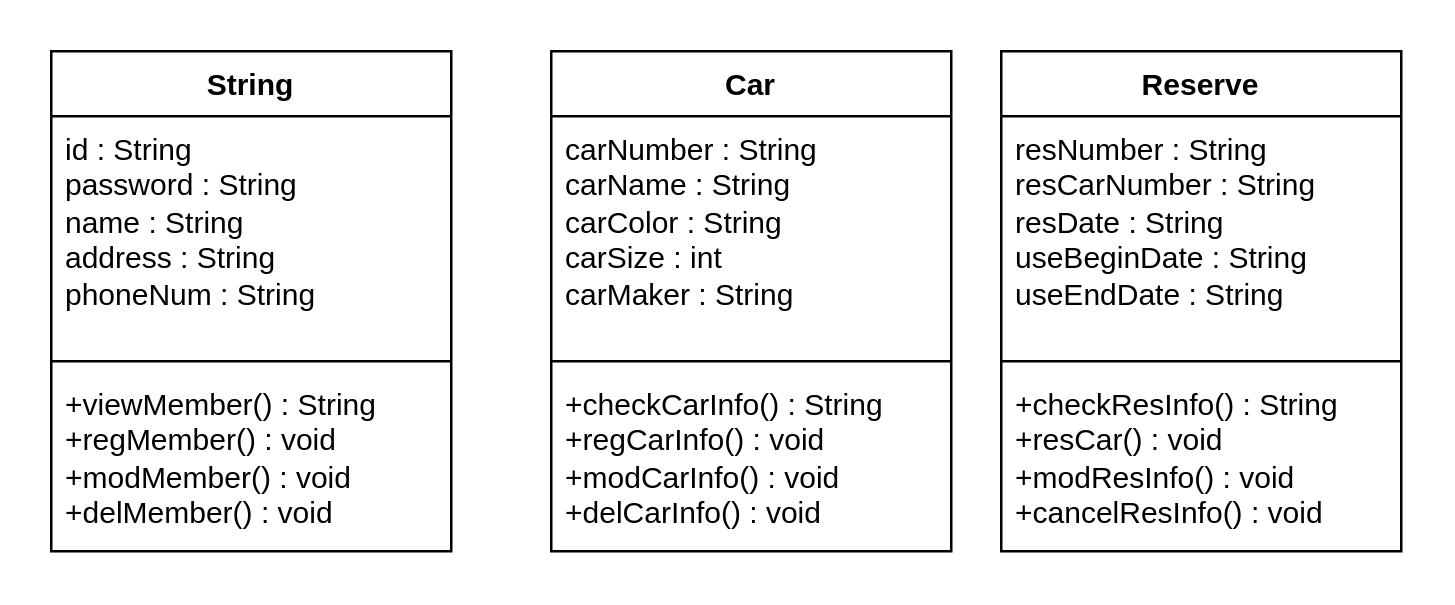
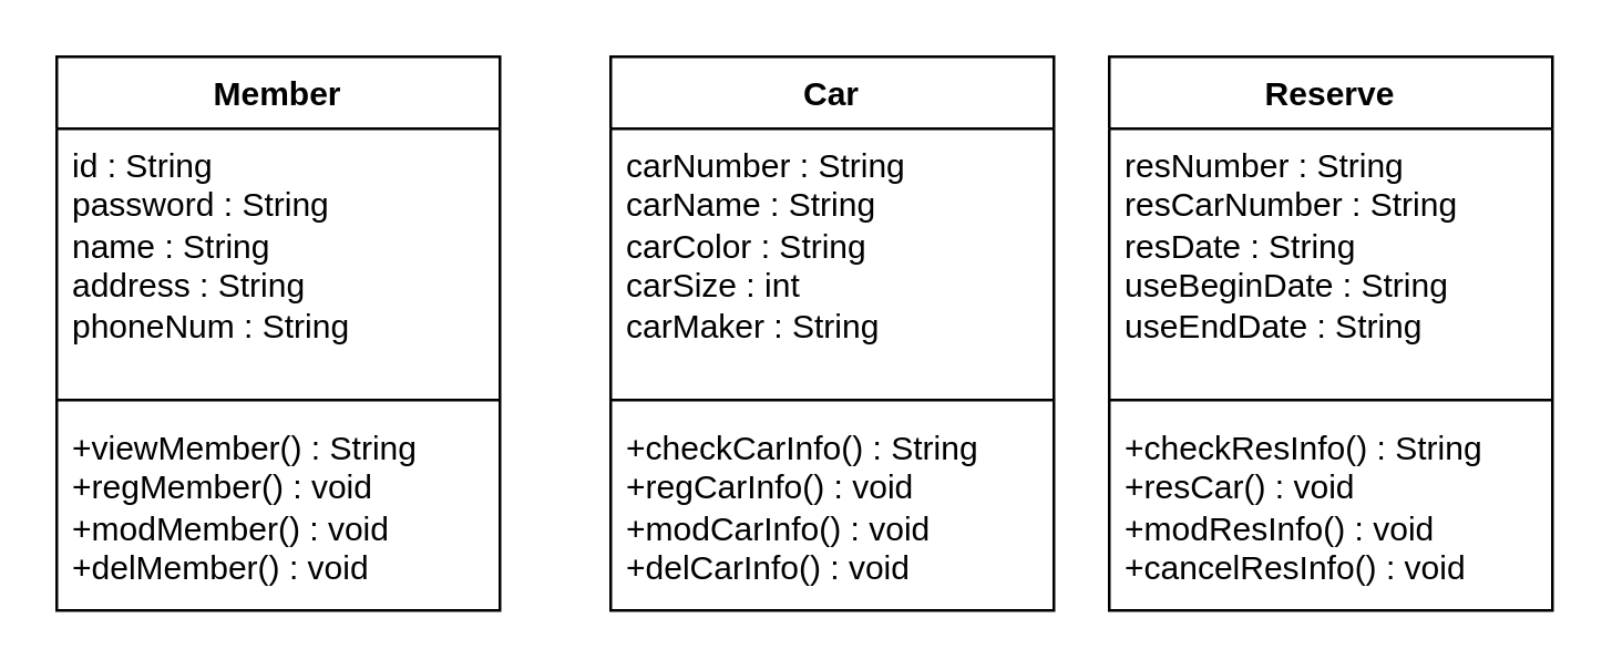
  <mxCell id="0" />
  <mxCell id="1" parent="0" />
- <mxCell id="2" value="String&lt;div&gt;&lt;br&gt;&lt;/div&gt;" style="swimlane;fontStyle=1;align=center;verticalAlign=top;childLayout=stackLayout;horizontal=1;startSize=26;horizontalStack=0;resizeParent=1;resizeParentMax=0;resizeLast=0;collapsible=1;marginBottom=0;whiteSpace=wrap;html=1;" vertex="1" parent="1"><mxGeometry x="20" y="20" width="160" height="200" as="geometry" /></mxCell>
+ <mxCell id="2" value="Member&lt;div&gt;&lt;br&gt;&lt;/div&gt;" style="swimlane;fontStyle=1;align=center;verticalAlign=top;childLayout=stackLayout;horizontal=1;startSize=26;horizontalStack=0;resizeParent=1;resizeParentMax=0;resizeLast=0;collapsible=1;marginBottom=0;whiteSpace=wrap;html=1;" vertex="1" parent="1"><mxGeometry x="20" y="20" width="160" height="200" as="geometry" /></mxCell>
  <mxCell id="3" value="id : String&lt;div&gt;password : String&lt;/div&gt;&lt;div&gt;name : String&lt;/div&gt;&lt;div&gt;address : String&lt;/div&gt;&lt;div&gt;phoneNum : String&lt;/div&gt;" style="text;strokeColor=none;fillColor=none;align=left;verticalAlign=top;spacingLeft=4;spacingRight=4;overflow=hidden;rotatable=0;points=[[0,0.5],[1,0.5]];portConstraint=eastwest;whiteSpace=wrap;html=1;" vertex="1" parent="2"><mxGeometry y="26" width="160" height="94" as="geometry" /></mxCell>
  <mxCell id="4" value="" style="line;strokeWidth=1;fillColor=none;align=left;verticalAlign=middle;spacingTop=-1;spacingLeft=3;spacingRight=3;rotatable=0;labelPosition=right;points=[];portConstraint=eastwest;strokeColor=inherit;" vertex="1" parent="2"><mxGeometry y="120" width="160" height="8" as="geometry" /></mxCell>
  <mxCell id="5" value="+viewMember() : String&lt;div&gt;+regMember() : void&lt;/div&gt;&lt;div&gt;+modMember() : void&lt;/div&gt;&lt;div&gt;+delMember() : void&lt;/div&gt;" style="text;strokeColor=none;fillColor=none;align=left;verticalAlign=top;spacingLeft=4;spacingRight=4;overflow=hidden;rotatable=0;points=[[0,0.5],[1,0.5]];portConstraint=eastwest;whiteSpace=wrap;html=1;" vertex="1" parent="2"><mxGeometry y="128" width="160" height="72" as="geometry" /></mxCell>
  <mxCell id="6" value="&lt;div&gt;Car&lt;/div&gt;" style="swimlane;fontStyle=1;align=center;verticalAlign=top;childLayout=stackLayout;horizontal=1;startSize=26;horizontalStack=0;resizeParent=1;resizeParentMax=0;resizeLast=0;collapsible=1;marginBottom=0;whiteSpace=wrap;html=1;" vertex="1" parent="1"><mxGeometry x="220" y="20" width="160" height="200" as="geometry" /></mxCell>
  <mxCell id="7" value="carNumber : String&lt;div&gt;carName : String&lt;/div&gt;&lt;div&gt;carColor : String&lt;/div&gt;&lt;div&gt;carSize : int&lt;/div&gt;&lt;div&gt;carMaker : String&lt;/div&gt;" style="text;strokeColor=none;fillColor=none;align=left;verticalAlign=top;spacingLeft=4;spacingRight=4;overflow=hidden;rotatable=0;points=[[0,0.5],[1,0.5]];portConstraint=eastwest;whiteSpace=wrap;html=1;" vertex="1" parent="6"><mxGeometry y="26" width="160" height="94" as="geometry" /></mxCell>
  <mxCell id="8" value="" style="line;strokeWidth=1;fillColor=none;align=left;verticalAlign=middle;spacingTop=-1;spacingLeft=3;spacingRight=3;rotatable=0;labelPosition=right;points=[];portConstraint=eastwest;strokeColor=inherit;" vertex="1" parent="6"><mxGeometry y="120" width="160" height="8" as="geometry" /></mxCell>
  <mxCell id="9" value="+checkCarInfo() : String&lt;div&gt;+regCarInfo() : void&lt;/div&gt;&lt;div&gt;+modCarInfo() : void&lt;/div&gt;&lt;div&gt;+delCarInfo() : void&lt;/div&gt;" style="text;strokeColor=none;fillColor=none;align=left;verticalAlign=top;spacingLeft=4;spacingRight=4;overflow=hidden;rotatable=0;points=[[0,0.5],[1,0.5]];portConstraint=eastwest;whiteSpace=wrap;html=1;" vertex="1" parent="6"><mxGeometry y="128" width="160" height="72" as="geometry" /></mxCell>
  <mxCell id="10" value="&lt;div&gt;Reserve&lt;/div&gt;" style="swimlane;fontStyle=1;align=center;verticalAlign=top;childLayout=stackLayout;horizontal=1;startSize=26;horizontalStack=0;resizeParent=1;resizeParentMax=0;resizeLast=0;collapsible=1;marginBottom=0;whiteSpace=wrap;html=1;" vertex="1" parent="1"><mxGeometry x="400" y="20" width="160" height="200" as="geometry" /></mxCell>
  <mxCell id="11" value="resNumber : String&lt;div&gt;resCarNumber : String&lt;/div&gt;&lt;div&gt;resDate : String&lt;/div&gt;&lt;div&gt;useBeginDate : String&lt;/div&gt;&lt;div&gt;useEndDate : String&lt;/div&gt;" style="text;strokeColor=none;fillColor=none;align=left;verticalAlign=top;spacingLeft=4;spacingRight=4;overflow=hidden;rotatable=0;points=[[0,0.5],[1,0.5]];portConstraint=eastwest;whiteSpace=wrap;html=1;" vertex="1" parent="10"><mxGeometry y="26" width="160" height="94" as="geometry" /></mxCell>
  <mxCell id="12" value="" style="line;strokeWidth=1;fillColor=none;align=left;verticalAlign=middle;spacingTop=-1;spacingLeft=3;spacingRight=3;rotatable=0;labelPosition=right;points=[];portConstraint=eastwest;strokeColor=inherit;" vertex="1" parent="10"><mxGeometry y="120" width="160" height="8" as="geometry" /></mxCell>
  <mxCell id="13" value="+checkResInfo() : String&lt;div&gt;+resCar() : void&lt;/div&gt;&lt;div&gt;+modResInfo() : void&lt;/div&gt;&lt;div&gt;+cancelResInfo() : void&lt;/div&gt;" style="text;strokeColor=none;fillColor=none;align=left;verticalAlign=top;spacingLeft=4;spacingRight=4;overflow=hidden;rotatable=0;points=[[0,0.5],[1,0.5]];portConstraint=eastwest;whiteSpace=wrap;html=1;" vertex="1" parent="10"><mxGeometry y="128" width="160" height="72" as="geometry" /></mxCell>
